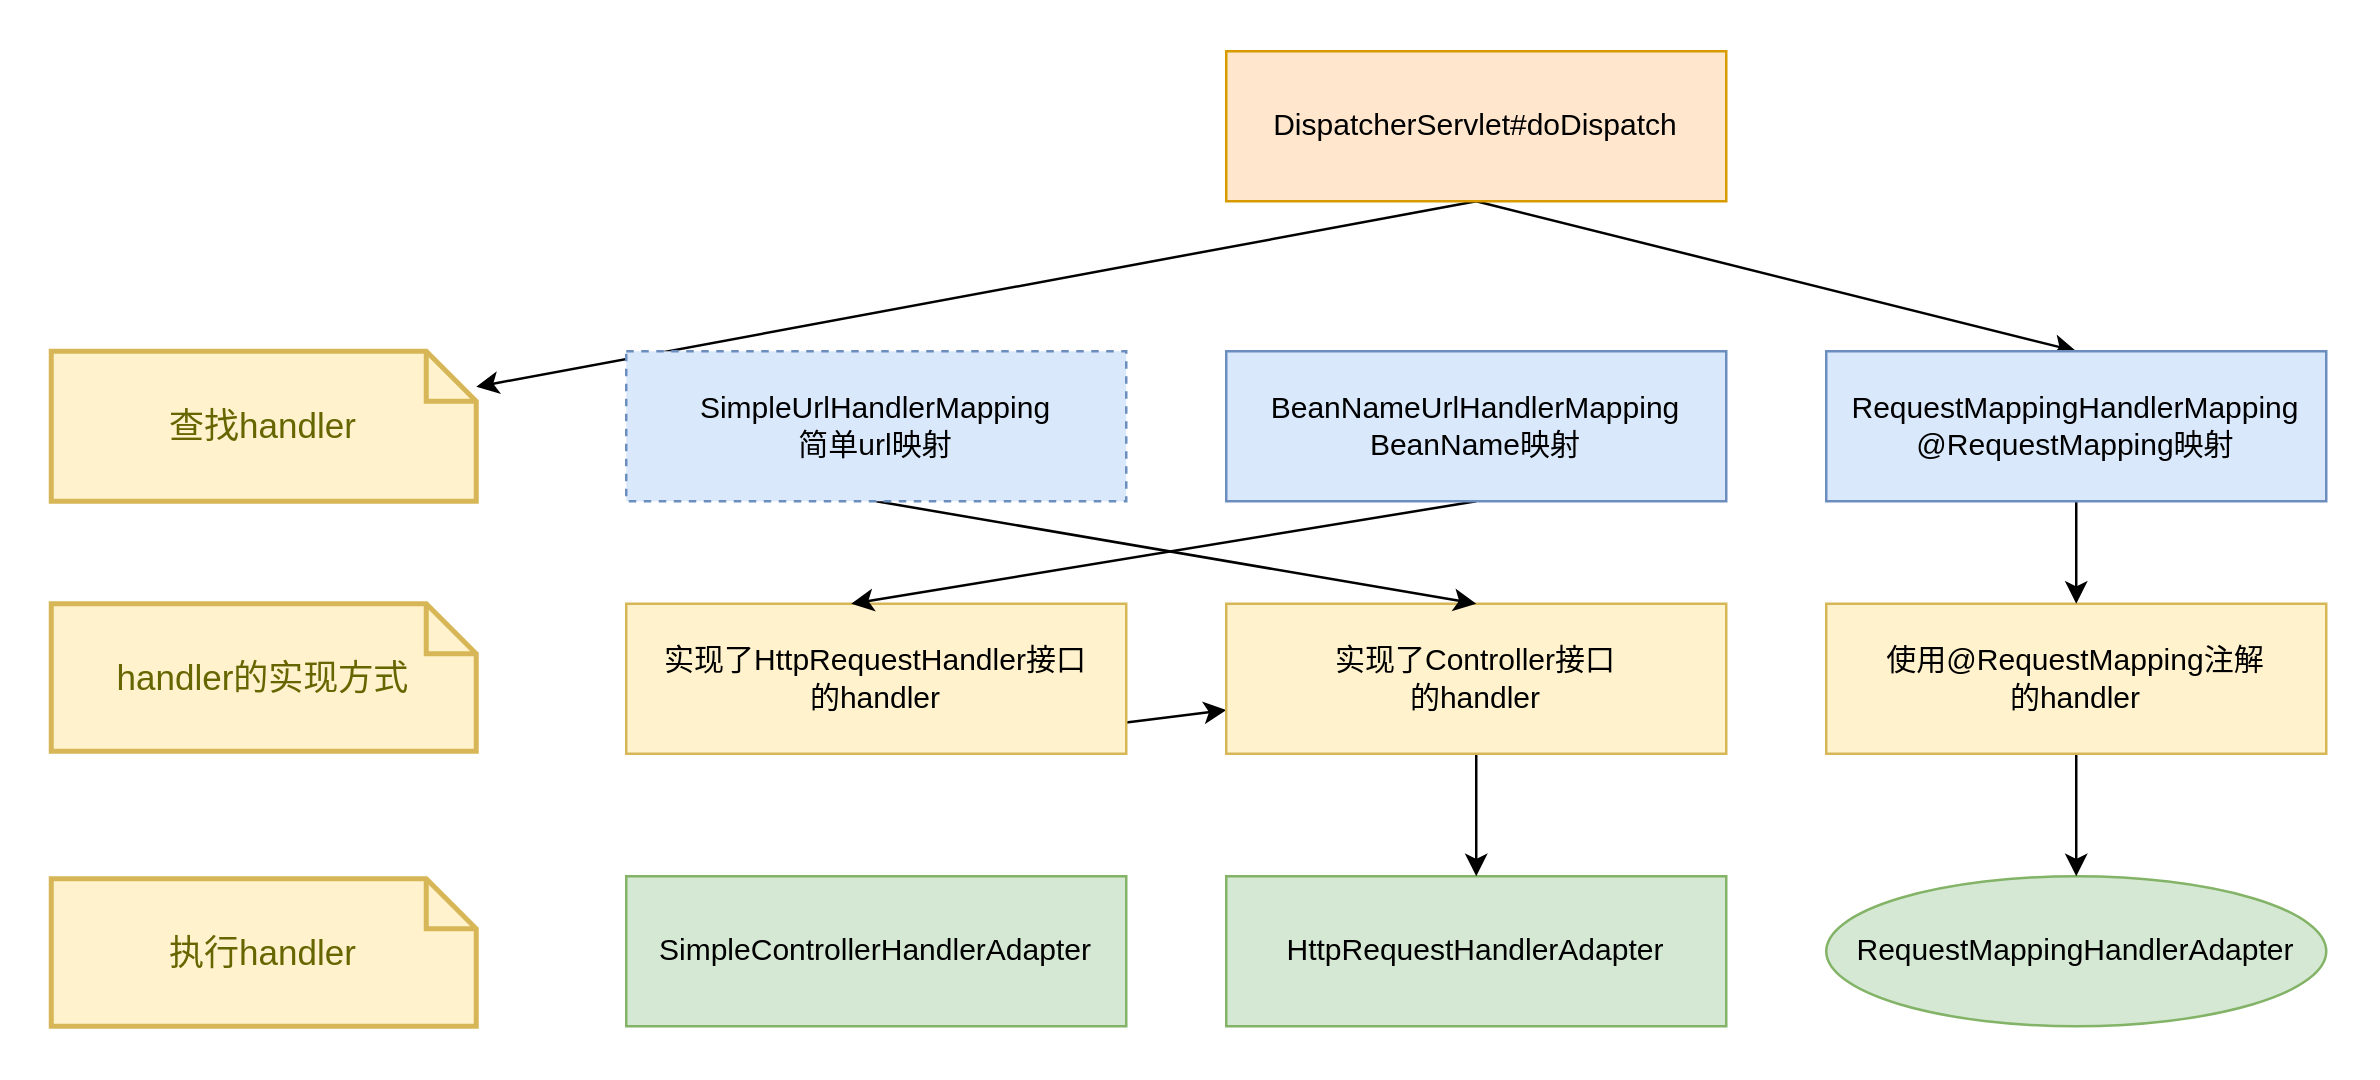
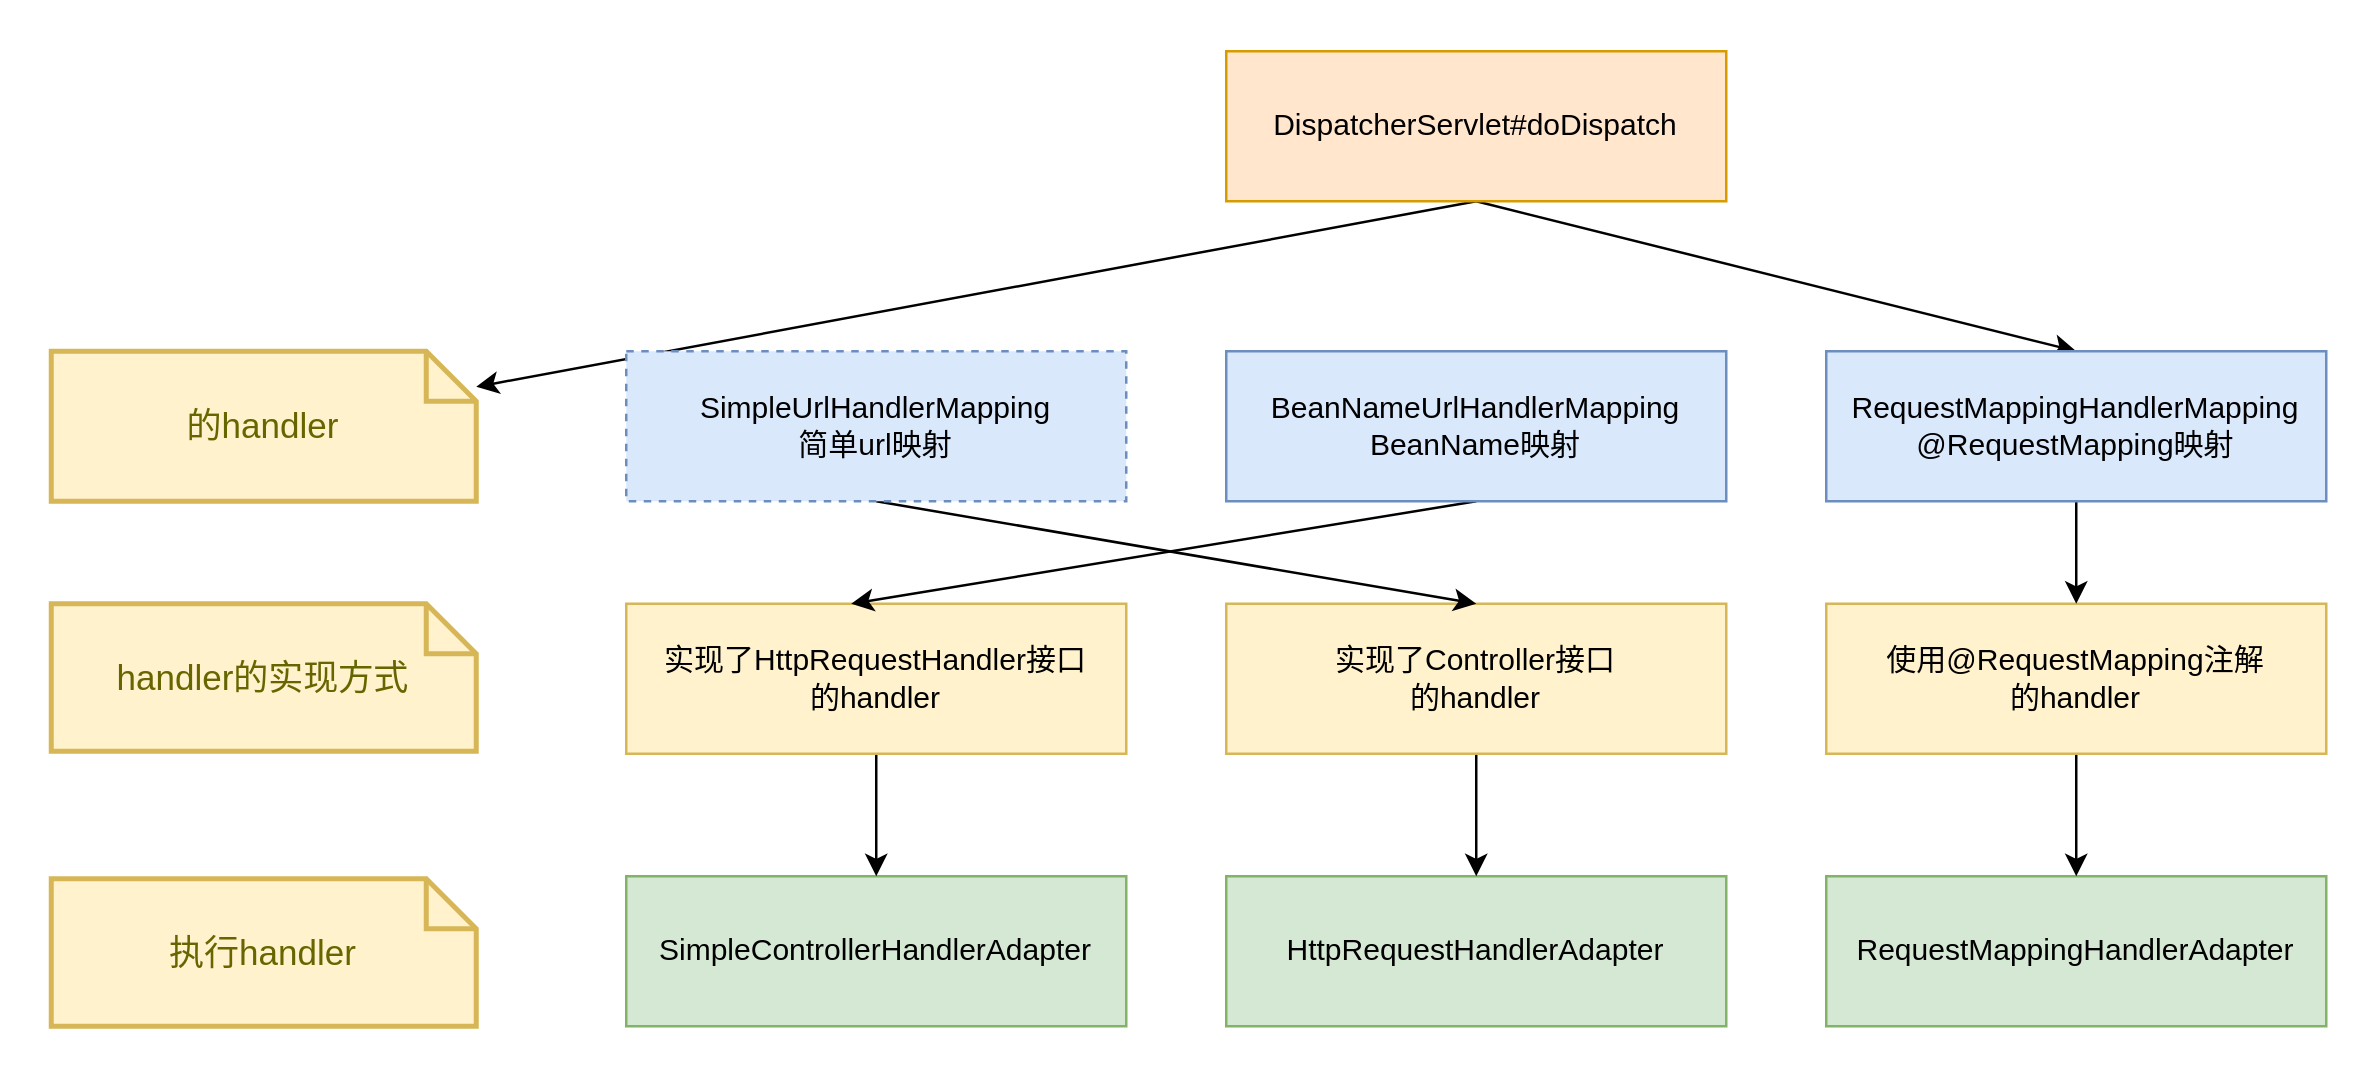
  <mxCell id="0" />
  <mxCell id="1" parent="0" />
  <mxCell id="2" style="rounded=0;orthogonalLoop=1;jettySize=auto;html=1;exitX=0.5;exitY=1;exitDx=0;exitDy=0;" parent="1" source="4" target="20" edge="1"><mxGeometry relative="1" as="geometry" /></mxCell>
  <mxCell id="3" style="edgeStyle=none;rounded=0;orthogonalLoop=1;jettySize=auto;html=1;exitX=0.5;exitY=1;exitDx=0;exitDy=0;entryX=0.5;entryY=0;entryDx=0;entryDy=0;" parent="1" source="4" target="19" edge="1"><mxGeometry relative="1" as="geometry" /></mxCell>
  <mxCell id="4" value="DispatcherServlet#doDispatch" style="rounded=0;whiteSpace=wrap;html=1;fillColor=#ffe6cc;strokeColor=#d79b00;" parent="1" vertex="1"><mxGeometry x="490" y="20" width="200" height="60" as="geometry" /></mxCell>
  <mxCell id="5" value="HttpRequestHandlerAdapter" style="rounded=0;whiteSpace=wrap;html=1;fillColor=#d5e8d4;strokeColor=#82b366;" parent="1" vertex="1"><mxGeometry x="490" y="350" width="200" height="60" as="geometry" /></mxCell>
  <mxCell id="6" value="SimpleControllerHandlerAdapter" style="rounded=0;whiteSpace=wrap;html=1;fillColor=#d5e8d4;strokeColor=#82b366;" parent="1" vertex="1"><mxGeometry x="250" y="350" width="200" height="60" as="geometry" /></mxCell>
- <mxCell id="7" value="RequestMappingHandlerAdapter" style="ellipse;whiteSpace=wrap;html=1;fillColor=#d5e8d4;strokeColor=#82b366;" parent="1" vertex="1"><mxGeometry x="730" y="350" width="200" height="60" as="geometry" /></mxCell>
- <mxCell id="8" style="edgeStyle=none;rounded=0;orthogonalLoop=1;jettySize=auto;html=1;exitX=0.5;exitY=1;exitDx=0;exitDy=0;" parent="1" source="9" target="11" edge="1"><mxGeometry relative="1" as="geometry" /></mxCell>
+ <mxCell id="7" value="RequestMappingHandlerAdapter" style="rounded=0;whiteSpace=wrap;html=1;fillColor=#d5e8d4;strokeColor=#82b366;" parent="1" vertex="1"><mxGeometry x="730" y="350" width="200" height="60" as="geometry" /></mxCell>
+ <mxCell id="8" style="edgeStyle=none;rounded=0;orthogonalLoop=1;jettySize=auto;html=1;exitX=0.5;exitY=1;exitDx=0;exitDy=0;entryX=0.5;entryY=0;entryDx=0;entryDy=0;" parent="1" source="9" target="6" edge="1"><mxGeometry relative="1" as="geometry" /></mxCell>
  <mxCell id="9" value="实现了HttpRequestHandler接口&lt;br&gt;的handler" style="rounded=0;whiteSpace=wrap;html=1;fillColor=#fff2cc;strokeColor=#d6b656;" parent="1" vertex="1"><mxGeometry x="250" y="241" width="200" height="60" as="geometry" /></mxCell>
  <mxCell id="10" style="edgeStyle=none;rounded=0;orthogonalLoop=1;jettySize=auto;html=1;exitX=0.5;exitY=1;exitDx=0;exitDy=0;entryX=0.5;entryY=0;entryDx=0;entryDy=0;" parent="1" source="11" target="5" edge="1"><mxGeometry relative="1" as="geometry" /></mxCell>
  <mxCell id="11" value="实现了Controller接口&lt;br&gt;的handler" style="rounded=0;whiteSpace=wrap;html=1;fillColor=#fff2cc;strokeColor=#d6b656;" parent="1" vertex="1"><mxGeometry x="490" y="241" width="200" height="60" as="geometry" /></mxCell>
  <mxCell id="12" style="edgeStyle=none;rounded=0;orthogonalLoop=1;jettySize=auto;html=1;exitX=0.5;exitY=1;exitDx=0;exitDy=0;entryX=0.5;entryY=0;entryDx=0;entryDy=0;" parent="1" source="13" target="7" edge="1"><mxGeometry relative="1" as="geometry" /></mxCell>
  <mxCell id="13" value="使用&lt;span style=&quot;box-sizing: border-box ; outline: 0px ; overflow-wrap: break-word&quot;&gt;@RequestMapping注解&lt;/span&gt;&lt;br&gt;的handler" style="rounded=0;whiteSpace=wrap;html=1;fillColor=#fff2cc;strokeColor=#d6b656;" parent="1" vertex="1"><mxGeometry x="730" y="241" width="200" height="60" as="geometry" /></mxCell>
  <mxCell id="14" style="edgeStyle=none;rounded=0;orthogonalLoop=1;jettySize=auto;html=1;exitX=0.5;exitY=1;exitDx=0;exitDy=0;entryX=0.5;entryY=0;entryDx=0;entryDy=0;" parent="1" source="15" target="11" edge="1"><mxGeometry relative="1" as="geometry" /></mxCell>
  <mxCell id="15" value="SimpleUrlHandlerMapping&lt;br&gt;简单url映射" style="rounded=0;whiteSpace=wrap;html=1;fillColor=#dae8fc;strokeColor=#6c8ebf;dashed=1;" parent="1" vertex="1"><mxGeometry x="250" y="140" width="200" height="60" as="geometry" /></mxCell>
  <mxCell id="16" style="edgeStyle=none;rounded=0;orthogonalLoop=1;jettySize=auto;html=1;exitX=0.5;exitY=1;exitDx=0;exitDy=0;entryX=0.45;entryY=0;entryDx=0;entryDy=0;entryPerimeter=0;" parent="1" source="17" target="9" edge="1"><mxGeometry relative="1" as="geometry" /></mxCell>
  <mxCell id="17" value="BeanNameUrlHandlerMapping&lt;br&gt;BeanName映射" style="rounded=0;whiteSpace=wrap;html=1;fillColor=#dae8fc;strokeColor=#6c8ebf;" parent="1" vertex="1"><mxGeometry x="490" y="140" width="200" height="60" as="geometry" /></mxCell>
  <mxCell id="18" style="edgeStyle=none;rounded=0;orthogonalLoop=1;jettySize=auto;html=1;exitX=0.5;exitY=1;exitDx=0;exitDy=0;entryX=0.5;entryY=0;entryDx=0;entryDy=0;" parent="1" source="19" target="13" edge="1"><mxGeometry relative="1" as="geometry" /></mxCell>
  <mxCell id="19" value="RequestMappingHandlerMapping&lt;br&gt;@RequestMapping映射" style="rounded=0;whiteSpace=wrap;html=1;fillColor=#dae8fc;strokeColor=#6c8ebf;" parent="1" vertex="1"><mxGeometry x="730" y="140" width="200" height="60" as="geometry" /></mxCell>
- <mxCell id="20" value="查找handler" style="shape=note;strokeWidth=2;fontSize=14;size=20;whiteSpace=wrap;html=1;fillColor=#fff2cc;strokeColor=#d6b656;fontColor=#666600;" parent="1" vertex="1"><mxGeometry x="20" y="140" width="170" height="60" as="geometry" /></mxCell>
+ <mxCell id="20" value="的handler" style="shape=note;strokeWidth=2;fontSize=14;size=20;whiteSpace=wrap;html=1;fillColor=#fff2cc;strokeColor=#d6b656;fontColor=#666600;" parent="1" vertex="1"><mxGeometry x="20" y="140" width="170" height="60" as="geometry" /></mxCell>
  <mxCell id="21" value="handler的实现方式" style="shape=note;strokeWidth=2;fontSize=14;size=20;whiteSpace=wrap;html=1;fillColor=#fff2cc;strokeColor=#d6b656;fontColor=#666600;" parent="1" vertex="1"><mxGeometry x="20" y="241" width="170" height="59" as="geometry" /></mxCell>
  <mxCell id="22" value="执行handler" style="shape=note;strokeWidth=2;fontSize=14;size=20;whiteSpace=wrap;html=1;fillColor=#fff2cc;strokeColor=#d6b656;fontColor=#666600;" parent="1" vertex="1"><mxGeometry x="20" y="351" width="170" height="59" as="geometry" /></mxCell>
